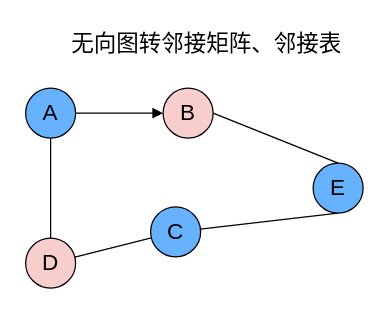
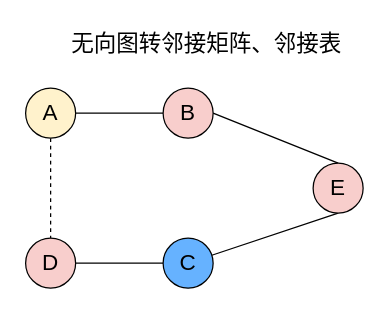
  <mxCell id="0" />
  <mxCell id="1" parent="0" />
- <mxCell id="2" value="" style="rounded=0;orthogonalLoop=1;jettySize=auto;html=1;endArrow=block;startFill=0;" parent="1" source="4" target="5" edge="1"><mxGeometry relative="1" as="geometry" /></mxCell>
- <mxCell id="3" value="" style="edgeStyle=none;rounded=0;orthogonalLoop=1;jettySize=auto;html=1;endArrow=none;startFill=0;" parent="1" source="4" target="7" edge="1"><mxGeometry relative="1" as="geometry" /></mxCell>
- <mxCell id="4" value="&lt;font style=&quot;color: rgb(0, 0, 0); font-size: 18px;&quot;&gt;A&lt;/font&gt;" style="ellipse;whiteSpace=wrap;html=1;aspect=fixed;fillColor=#66B2FF;" parent="1" vertex="1"><mxGeometry x="20" y="70" width="40" height="40" as="geometry" /></mxCell>
+ <mxCell id="2" value="" style="rounded=0;orthogonalLoop=1;jettySize=auto;html=1;endArrow=none;startFill=0;" parent="1" source="4" target="5" edge="1"><mxGeometry relative="1" as="geometry" /></mxCell>
+ <mxCell id="3" value="" style="edgeStyle=none;rounded=0;orthogonalLoop=1;jettySize=auto;html=1;endArrow=none;startFill=0;dashed=1;" parent="1" source="4" target="7" edge="1"><mxGeometry relative="1" as="geometry" /></mxCell>
+ <mxCell id="4" value="&lt;font style=&quot;color: rgb(0, 0, 0); font-size: 18px;&quot;&gt;A&lt;/font&gt;" style="ellipse;whiteSpace=wrap;html=1;aspect=fixed;fillColor=#fff2cc;" parent="1" vertex="1"><mxGeometry x="20" y="70" width="40" height="40" as="geometry" /></mxCell>
  <mxCell id="5" value="&lt;font style=&quot;color: rgb(0, 0, 0); font-size: 18px;&quot;&gt;B&lt;/font&gt;" style="ellipse;whiteSpace=wrap;html=1;aspect=fixed;fillColor=#f8cecc;" parent="1" vertex="1"><mxGeometry x="130" y="70" width="40" height="40" as="geometry" /></mxCell>
  <mxCell id="6" value="" style="edgeStyle=none;rounded=0;orthogonalLoop=1;jettySize=auto;html=1;endArrow=none;startFill=0;" parent="1" source="7" target="9" edge="1"><mxGeometry relative="1" as="geometry" /></mxCell>
  <mxCell id="7" value="&lt;font style=&quot;color: rgb(0, 0, 0); font-size: 18px;&quot;&gt;D&lt;/font&gt;" style="ellipse;whiteSpace=wrap;html=1;aspect=fixed;fillColor=#f8cecc;" parent="1" vertex="1"><mxGeometry x="20" y="190" width="40" height="40" as="geometry" /></mxCell>
  <mxCell id="8" style="rounded=0;orthogonalLoop=1;jettySize=auto;html=1;entryX=0.5;entryY=1;entryDx=0;entryDy=0;endArrow=none;startFill=0;" parent="1" source="9" target="12" edge="1"><mxGeometry relative="1" as="geometry" /></mxCell>
- <mxCell id="9" value="&lt;font style=&quot;color: rgb(0, 0, 0); font-size: 18px;&quot;&gt;C&lt;/font&gt;" style="ellipse;whiteSpace=wrap;html=1;aspect=fixed;fillColor=#66B2FF;" parent="1" vertex="1"><mxGeometry x="120" y="165" width="40" height="40" as="geometry" /></mxCell>
+ <mxCell id="9" value="&lt;font style=&quot;color: rgb(0, 0, 0); font-size: 18px;&quot;&gt;C&lt;/font&gt;" style="ellipse;whiteSpace=wrap;html=1;aspect=fixed;fillColor=#66B2FF;" parent="1" vertex="1"><mxGeometry x="130" y="190" width="40" height="40" as="geometry" /></mxCell>
  <mxCell id="10" value="&lt;font style=&quot;font-size: 18px;&quot;&gt;无向图转邻接矩阵、邻接表&lt;/font&gt;" style="text;html=1;align=center;verticalAlign=middle;whiteSpace=wrap;rounded=0;" parent="1" vertex="1"><mxGeometry x="50" y="20" width="230" height="30" as="geometry" /></mxCell>
  <mxCell id="11" style="rounded=0;orthogonalLoop=1;jettySize=auto;html=1;exitX=0.5;exitY=0;exitDx=0;exitDy=0;entryX=1;entryY=0.5;entryDx=0;entryDy=0;endArrow=none;startFill=0;" parent="1" source="12" target="5" edge="1"><mxGeometry relative="1" as="geometry" /></mxCell>
- <mxCell id="12" value="&lt;span style=&quot;font-size: 18px;&quot;&gt;E&lt;/span&gt;" style="ellipse;whiteSpace=wrap;html=1;aspect=fixed;fillColor=#66B2FF;" parent="1" vertex="1"><mxGeometry x="250" y="130" width="40" height="40" as="geometry" /></mxCell>
+ <mxCell id="12" value="&lt;span style=&quot;font-size: 18px;&quot;&gt;E&lt;/span&gt;" style="ellipse;whiteSpace=wrap;html=1;aspect=fixed;fillColor=#f8cecc;" parent="1" vertex="1"><mxGeometry x="250" y="130" width="40" height="40" as="geometry" /></mxCell>
